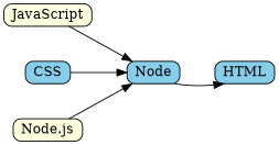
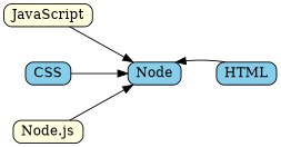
  digraph {
    fixedsize=true
    nodesep=0.5
    rankdir=LR
    node [concentrate=true fillcolor=skyblue shape=box style="rounded,filled"]
    JavaScript [fillcolor=lightyellow height=0 width=0]
    n2 [height=0 label="Node" width=0]
    HTML [height=0 width=0]
    CSS [height=0 width=0]
    "Node.js" [fillcolor=lightyellow height=0 width=0]
    JavaScript -> n2
-   n2 -> HTML
+   HTML -> n2
    CSS -> n2
    "Node.js" -> n2
  }
